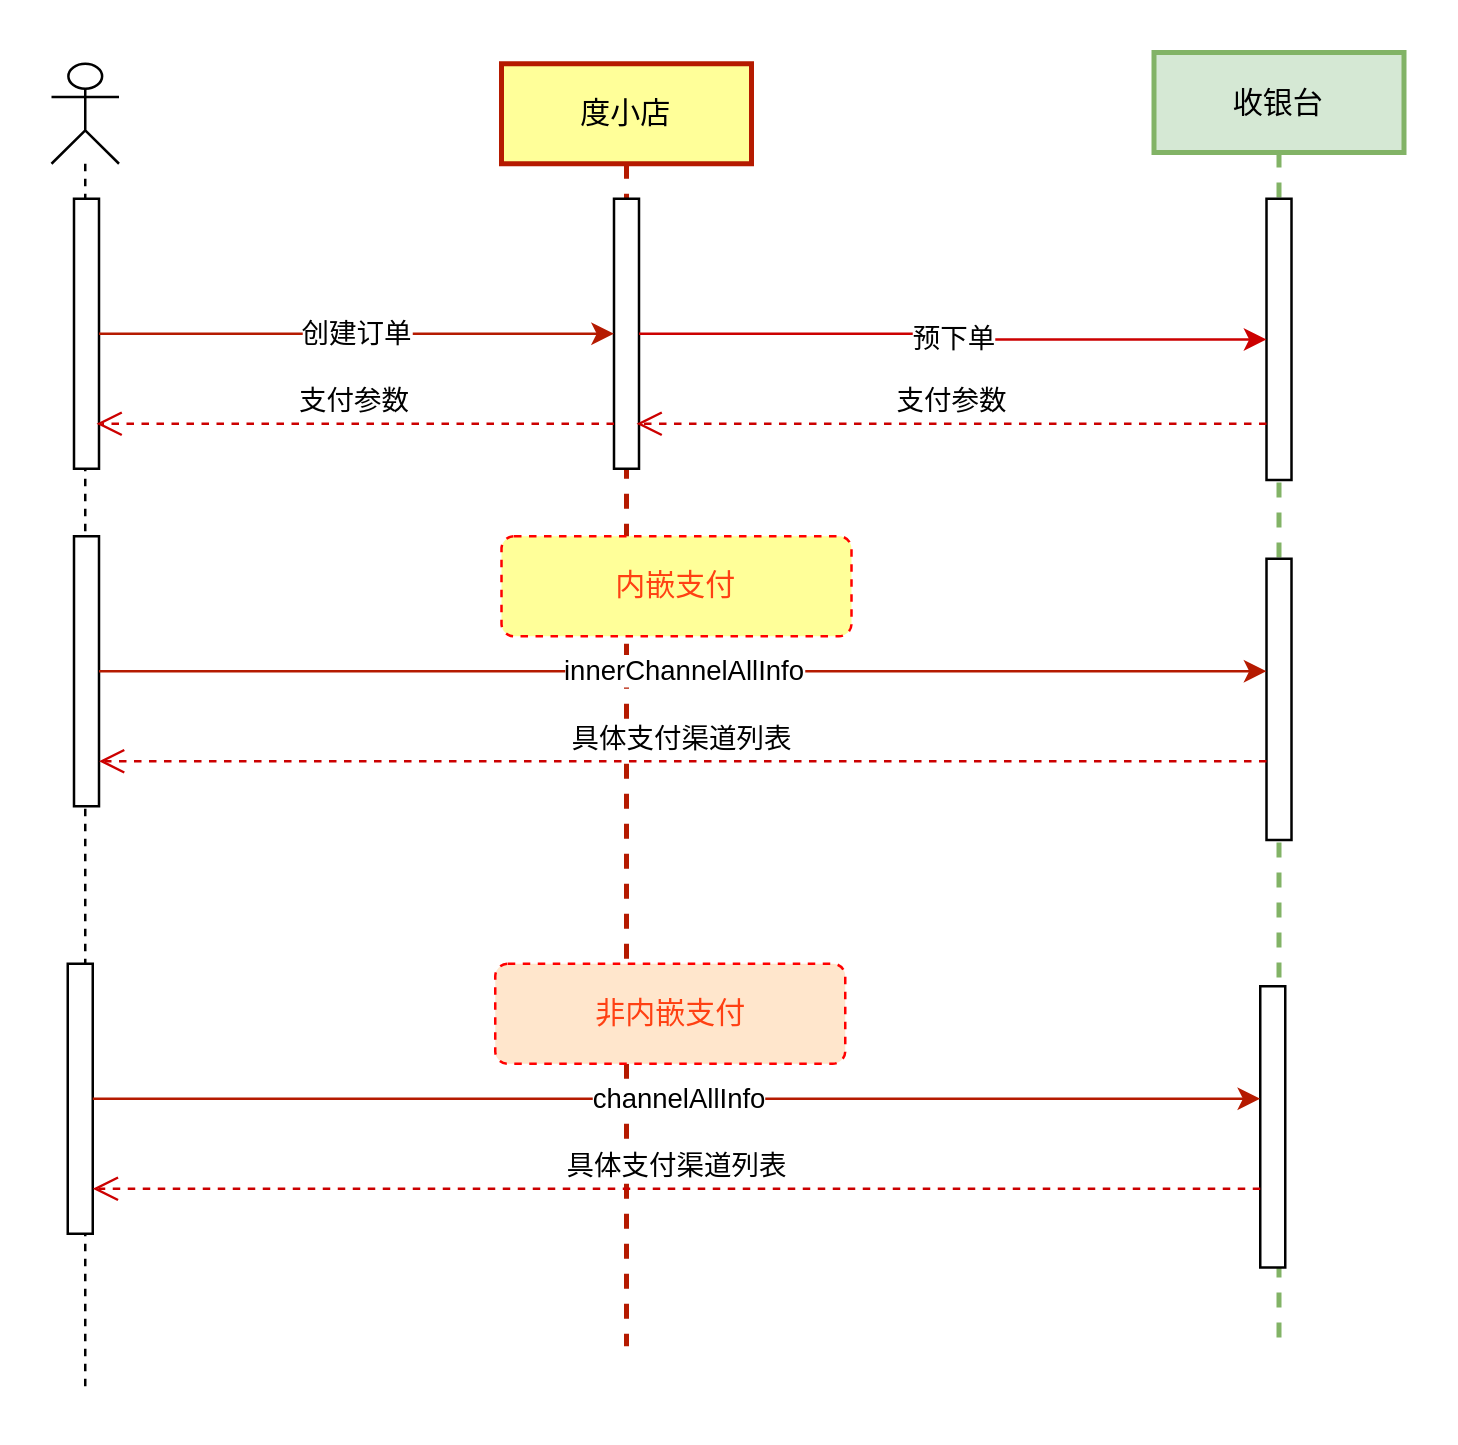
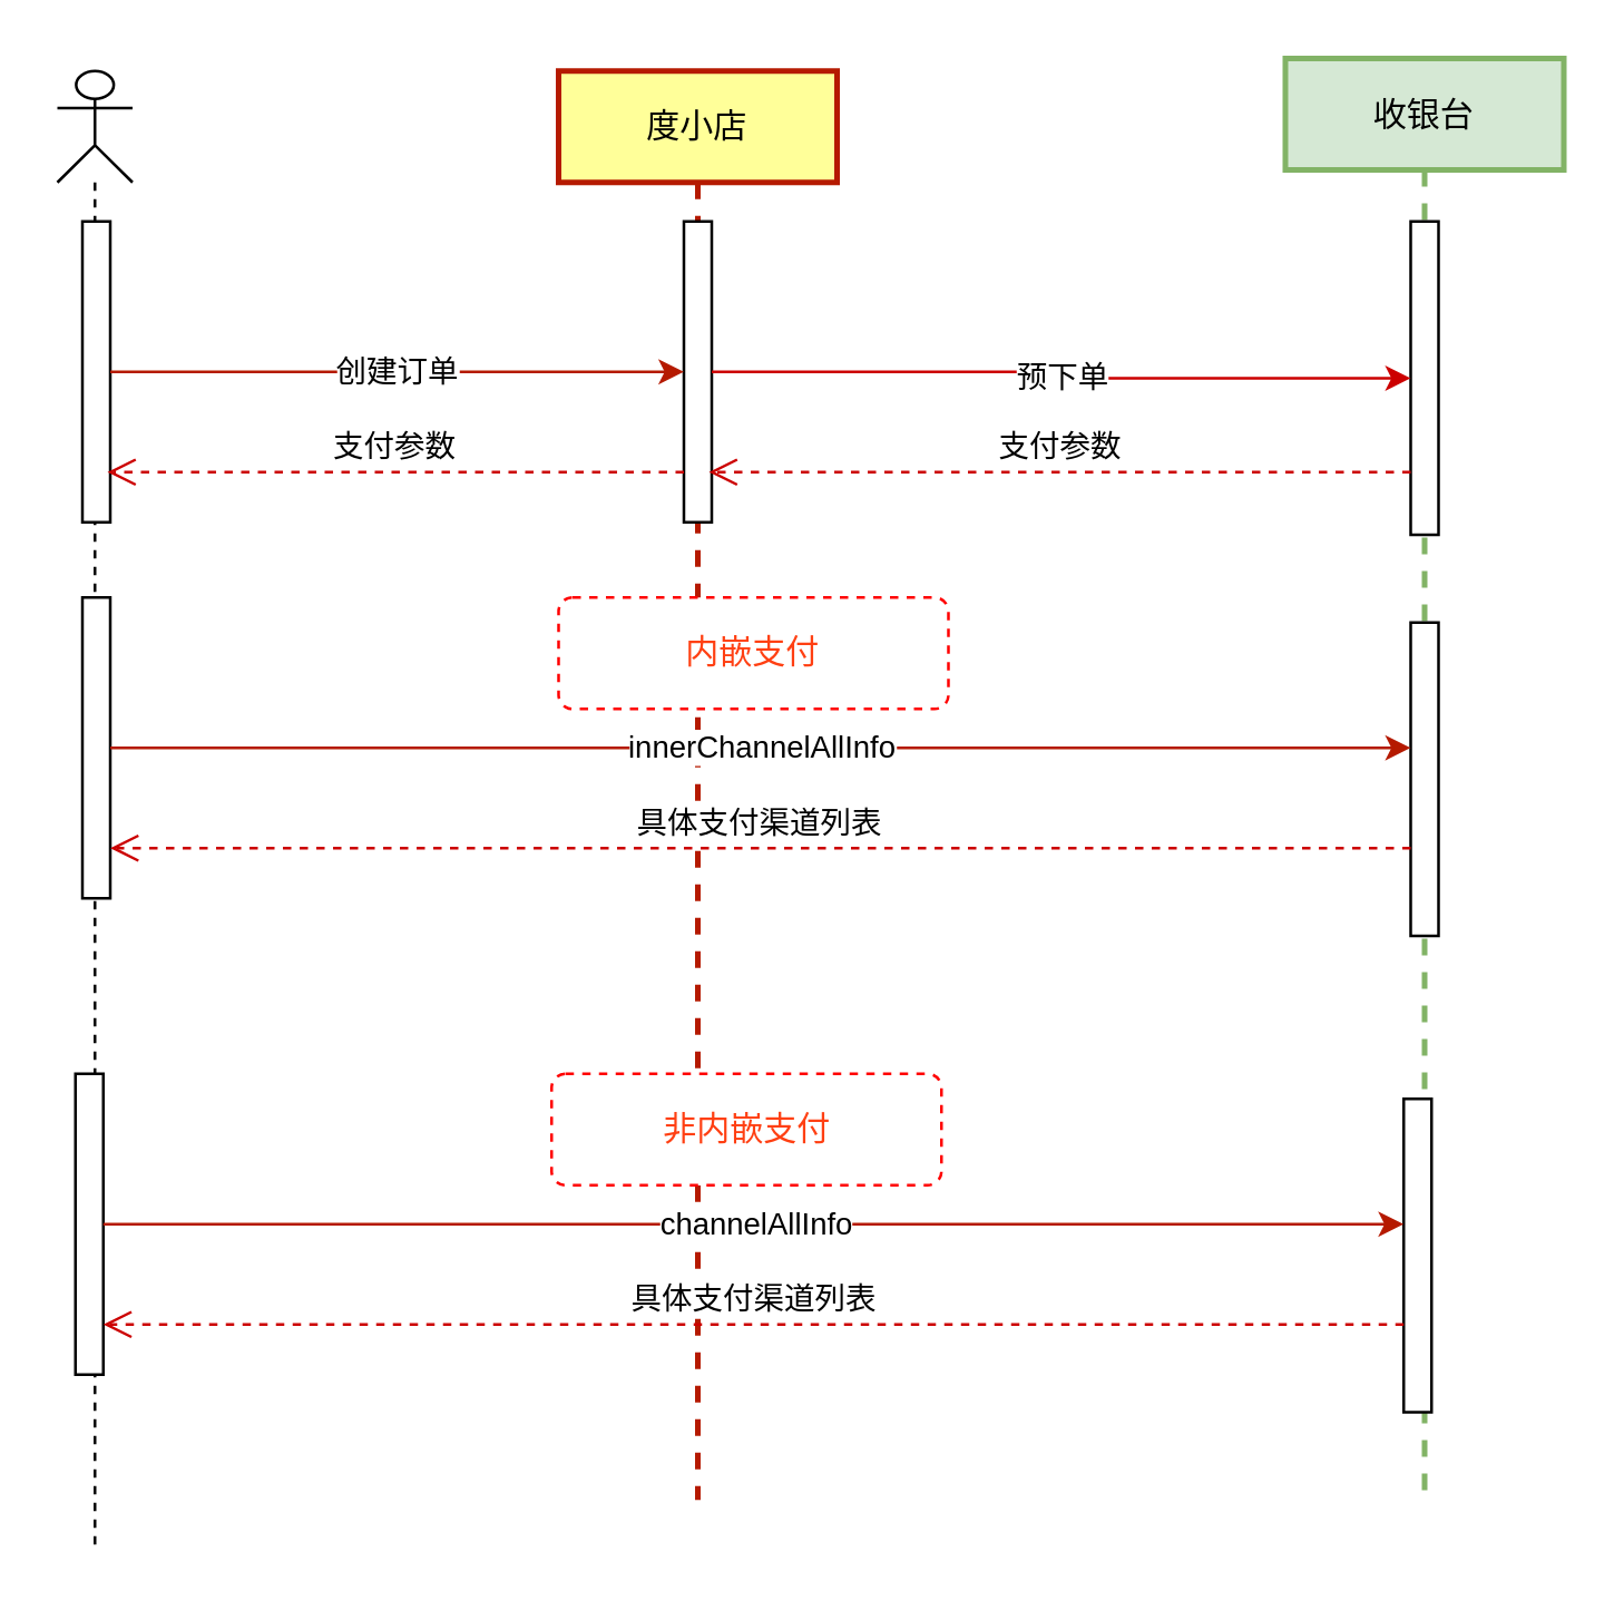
  <mxCell id="0" />
  <mxCell id="1" parent="0" />
  <mxCell id="2" value="度小店" style="shape=umlLifeline;perimeter=lifelinePerimeter;whiteSpace=wrap;html=1;container=1;dropTarget=0;collapsible=0;recursiveResize=0;outlineConnect=0;portConstraint=eastwest;newEdgeStyle={&quot;edgeStyle&quot;:&quot;elbowEdgeStyle&quot;,&quot;elbow&quot;:&quot;vertical&quot;,&quot;curved&quot;:0,&quot;rounded&quot;:0};fillColor=#FFFF99;strokeColor=#b51a00;strokeWidth=2;" vertex="1" parent="1"><mxGeometry x="200" y="25" width="100" height="513" as="geometry" /></mxCell>
  <mxCell id="3" value="" style="html=1;points=[[0,0,0,0,5],[0,1,0,0,-5],[1,0,0,0,5],[1,1,0,0,-5]];perimeter=orthogonalPerimeter;outlineConnect=0;targetShapes=umlLifeline;portConstraint=eastwest;newEdgeStyle={&quot;curved&quot;:0,&quot;rounded&quot;:0};" vertex="1" parent="2"><mxGeometry x="45" y="54" width="10" height="108" as="geometry" /></mxCell>
  <mxCell id="4" value="" style="shape=umlLifeline;perimeter=lifelinePerimeter;whiteSpace=wrap;html=1;container=1;dropTarget=0;collapsible=0;recursiveResize=0;outlineConnect=0;portConstraint=eastwest;newEdgeStyle={&quot;curved&quot;:0,&quot;rounded&quot;:0};participant=umlActor;" vertex="1" parent="1"><mxGeometry x="20" y="25" width="27" height="531" as="geometry" /></mxCell>
  <mxCell id="5" value="" style="html=1;points=[[0,0,0,0,5],[0,1,0,0,-5],[1,0,0,0,5],[1,1,0,0,-5]];perimeter=orthogonalPerimeter;outlineConnect=0;targetShapes=umlLifeline;portConstraint=eastwest;newEdgeStyle={&quot;curved&quot;:0,&quot;rounded&quot;:0};" vertex="1" parent="4"><mxGeometry x="9" y="54" width="10" height="108" as="geometry" /></mxCell>
  <mxCell id="6" value="" style="html=1;points=[[0,0,0,0,5],[0,1,0,0,-5],[1,0,0,0,5],[1,1,0,0,-5]];perimeter=orthogonalPerimeter;outlineConnect=0;targetShapes=umlLifeline;portConstraint=eastwest;newEdgeStyle={&quot;curved&quot;:0,&quot;rounded&quot;:0};" vertex="1" parent="4"><mxGeometry x="9" y="189" width="10" height="108" as="geometry" /></mxCell>
  <mxCell id="7" value="收银台" style="shape=umlLifeline;perimeter=lifelinePerimeter;whiteSpace=wrap;html=1;container=1;dropTarget=0;collapsible=0;recursiveResize=0;outlineConnect=0;portConstraint=eastwest;newEdgeStyle={&quot;edgeStyle&quot;:&quot;elbowEdgeStyle&quot;,&quot;elbow&quot;:&quot;vertical&quot;,&quot;curved&quot;:0,&quot;rounded&quot;:0};fillColor=#d5e8d4;strokeColor=#82b366;strokeWidth=2;" vertex="1" parent="1"><mxGeometry x="461" y="20.5" width="100" height="517.5" as="geometry" /></mxCell>
  <mxCell id="8" value="" style="html=1;points=[[0,0,0,0,5],[0,1,0,0,-5],[1,0,0,0,5],[1,1,0,0,-5]];perimeter=orthogonalPerimeter;outlineConnect=0;targetShapes=umlLifeline;portConstraint=eastwest;newEdgeStyle={&quot;curved&quot;:0,&quot;rounded&quot;:0};" vertex="1" parent="7"><mxGeometry x="45" y="58.5" width="10" height="112.5" as="geometry" /></mxCell>
  <mxCell id="9" value="" style="html=1;points=[[0,0,0,0,5],[0,1,0,0,-5],[1,0,0,0,5],[1,1,0,0,-5]];perimeter=orthogonalPerimeter;outlineConnect=0;targetShapes=umlLifeline;portConstraint=eastwest;newEdgeStyle={&quot;curved&quot;:0,&quot;rounded&quot;:0};" vertex="1" parent="7"><mxGeometry x="45" y="202.5" width="10" height="112.5" as="geometry" /></mxCell>
  <mxCell id="10" value="创建订单" style="edgeStyle=orthogonalEdgeStyle;rounded=0;orthogonalLoop=1;jettySize=auto;html=1;curved=0;strokeColor=#b51a00;" edge="1" parent="1" source="5" target="3"><mxGeometry relative="1" as="geometry"><mxPoint x="191" y="119" as="targetPoint" /></mxGeometry></mxCell>
  <mxCell id="11" value="预下单" style="edgeStyle=orthogonalEdgeStyle;rounded=0;orthogonalLoop=1;jettySize=auto;html=1;curved=0;strokeColor=#CC0000;" edge="1" parent="1" source="3" target="8"><mxGeometry relative="1" as="geometry"><mxPoint x="452" y="119" as="targetPoint" /></mxGeometry></mxCell>
  <mxCell id="12" value="支付参数" style="html=1;verticalAlign=bottom;endArrow=open;dashed=1;endSize=8;curved=0;rounded=0;strokeColor=#CC0000;" edge="1" parent="1"><mxGeometry relative="1" as="geometry"><mxPoint x="506" y="169" as="sourcePoint" /><mxPoint x="254" y="169" as="targetPoint" /></mxGeometry></mxCell>
  <mxCell id="13" value="支付参数" style="html=1;verticalAlign=bottom;endArrow=open;dashed=1;endSize=8;curved=0;rounded=0;strokeColor=#CC0000;" edge="1" parent="1" source="3"><mxGeometry relative="1" as="geometry"><mxPoint x="236" y="169" as="sourcePoint" /><mxPoint x="38" y="169" as="targetPoint" /></mxGeometry></mxCell>
  <mxCell id="14" value="&lt;div style=&quot;text-align: left; padding-left: 0px;&quot; data-slate-node=&quot;element&quot; data-morpho-type=&quot;paragraph&quot; class=&quot;mp-paragraph-wrapper&quot;&gt;innerChannelAllInfo&lt;/div&gt;" style="edgeStyle=orthogonalEdgeStyle;rounded=0;orthogonalLoop=1;jettySize=auto;html=1;curved=0;strokeColor=#b51a00;entryX=0;entryY=0.4;entryDx=0;entryDy=0;entryPerimeter=0;" edge="1" parent="1" source="6" target="9"><mxGeometry relative="1" as="geometry"><mxPoint x="244" y="250" as="targetPoint" /><mxPoint x="38" y="250" as="sourcePoint" /></mxGeometry></mxCell>
  <mxCell id="15" value="具体支付渠道列表" style="html=1;verticalAlign=bottom;endArrow=open;dashed=1;endSize=8;curved=0;rounded=0;strokeColor=#CC0000;" edge="1" parent="1" target="6"><mxGeometry relative="1" as="geometry"><mxPoint x="506" y="304" as="sourcePoint" /><mxPoint x="254" y="304" as="targetPoint" /></mxGeometry></mxCell>
- <mxCell id="16" value="&lt;font color=&quot;#ff4013&quot;&gt;内嵌支付&lt;/font&gt;" style="html=1;align=center;verticalAlign=middle;rounded=1;absoluteArcSize=1;arcSize=10;dashed=1;whiteSpace=wrap;strokeColor=#FF0000;fillColor=#ffff99;" vertex="1" parent="1"><mxGeometry x="200" y="214" width="140" height="40" as="geometry" /></mxCell>
+ <mxCell id="16" value="&lt;font color=&quot;#ff4013&quot;&gt;内嵌支付&lt;/font&gt;" style="html=1;align=center;verticalAlign=middle;rounded=1;absoluteArcSize=1;arcSize=10;dashed=1;whiteSpace=wrap;strokeColor=#FF0000;" vertex="1" parent="1"><mxGeometry x="200" y="214" width="140" height="40" as="geometry" /></mxCell>
  <mxCell id="17" value="" style="html=1;points=[[0,0,0,0,5],[0,1,0,0,-5],[1,0,0,0,5],[1,1,0,0,-5]];perimeter=orthogonalPerimeter;outlineConnect=0;targetShapes=umlLifeline;portConstraint=eastwest;newEdgeStyle={&quot;curved&quot;:0,&quot;rounded&quot;:0};" vertex="1" parent="1"><mxGeometry x="26.5" y="385" width="10" height="108" as="geometry" /></mxCell>
  <mxCell id="18" value="" style="html=1;points=[[0,0,0,0,5],[0,1,0,0,-5],[1,0,0,0,5],[1,1,0,0,-5]];perimeter=orthogonalPerimeter;outlineConnect=0;targetShapes=umlLifeline;portConstraint=eastwest;newEdgeStyle={&quot;curved&quot;:0,&quot;rounded&quot;:0};" vertex="1" parent="1"><mxGeometry x="503.5" y="394" width="10" height="112.5" as="geometry" /></mxCell>
  <mxCell id="19" value="&lt;div style=&quot;text-align: left; padding-left: 0px;&quot; data-slate-node=&quot;element&quot; data-morpho-type=&quot;paragraph&quot; class=&quot;mp-paragraph-wrapper&quot;&gt;&lt;div style=&quot;padding-left: 0px;&quot; data-slate-node=&quot;element&quot; data-morpho-type=&quot;paragraph&quot; class=&quot;mp-paragraph-wrapper&quot;&gt;channelAllInfo&lt;/div&gt;&lt;/div&gt;" style="edgeStyle=orthogonalEdgeStyle;rounded=0;orthogonalLoop=1;jettySize=auto;html=1;curved=0;strokeColor=#b51a00;entryX=0;entryY=0.4;entryDx=0;entryDy=0;entryPerimeter=0;" edge="1" parent="1" source="17" target="18"><mxGeometry relative="1" as="geometry"><mxPoint x="241.5" y="421" as="targetPoint" /><mxPoint x="35.5" y="421" as="sourcePoint" /></mxGeometry></mxCell>
  <mxCell id="20" value="具体支付渠道列表" style="html=1;verticalAlign=bottom;endArrow=open;dashed=1;endSize=8;curved=0;rounded=0;strokeColor=#CC0000;" edge="1" parent="1" target="17"><mxGeometry relative="1" as="geometry"><mxPoint x="503.5" y="475" as="sourcePoint" /><mxPoint x="251.5" y="475" as="targetPoint" /></mxGeometry></mxCell>
- <mxCell id="21" value="&lt;font color=&quot;#ff4013&quot;&gt;&lt;span style=&quot;caret-color: rgb(255, 64, 19);&quot;&gt;非内嵌支付&lt;/span&gt;&lt;/font&gt;" style="html=1;align=center;verticalAlign=middle;rounded=1;absoluteArcSize=1;arcSize=10;dashed=1;whiteSpace=wrap;strokeColor=#FF0000;fillColor=#ffe6cc;" vertex="1" parent="1"><mxGeometry x="197.5" y="385" width="140" height="40" as="geometry" /></mxCell>
+ <mxCell id="21" value="&lt;font color=&quot;#ff4013&quot;&gt;&lt;span style=&quot;caret-color: rgb(255, 64, 19);&quot;&gt;非内嵌支付&lt;/span&gt;&lt;/font&gt;" style="html=1;align=center;verticalAlign=middle;rounded=1;absoluteArcSize=1;arcSize=10;dashed=1;whiteSpace=wrap;strokeColor=#FF0000;" vertex="1" parent="1"><mxGeometry x="197.5" y="385" width="140" height="40" as="geometry" /></mxCell>
